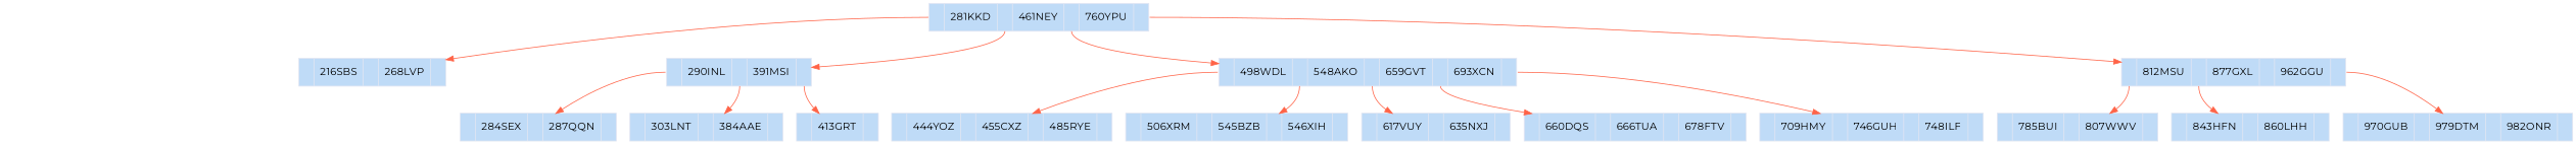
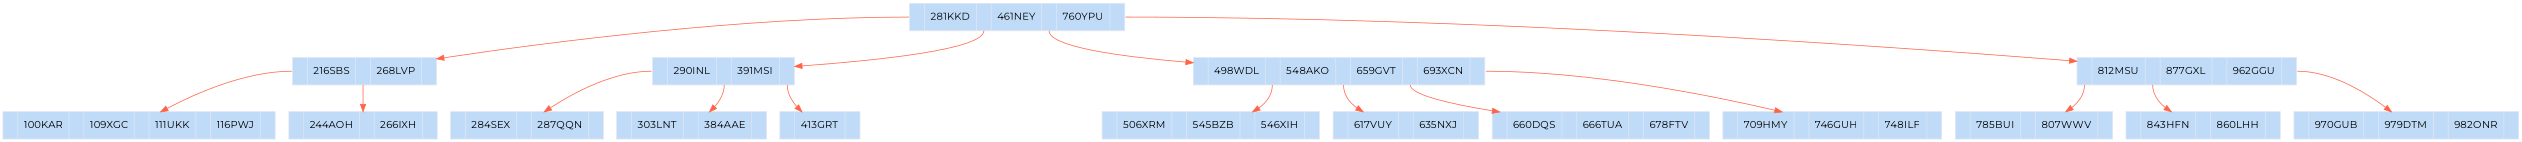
  digraph {
    bgcolor="#ffffff"
    fontcolor=black
    fontname=Montserrat
    node [color="#e1e5f2" fillcolor="#bfdbf7" fontcolor=black fontname=Montserrat shape=record style=filled]
    edge [color="#FF6347" fontcolor=white fontname=Montserrat tailport=f0]
    n1 [label="<f0>|281KKD|<f1>|461NEY|<f2>|760YPU|<f3>" width=1.2]
    n2 [label="<f0>|216SBS|<f1>|268LVP|<f2>" width=1.2]
    n3 [label="<f0>|290INL|<f1>|391MSI|<f2>" width=1.2]
    n4 [label="<f0>|498WDL|<f1>|548AKO|<f2>|659GVT|<f3>|693XCN|<f4>" width=1.2]
    n5 [label="<f0>|812MSU|<f1>|877GXL|<f2>|962GGU|<f3>" width=1.2]
+   n6 [label="<f0>|100KAR|<f1>|109XGC|<f2>|111UKK|<f3>|116PWJ|<f4>" width=1.2]
+   n7 [label="<f0>|244AOH|<f1>|266IXH|<f2>" width=1.2]
    n8 [label="<f0>|284SEX|<f1>|287QQN|<f2>" width=1.2]
    n9 [label="<f0>|303LNT|<f1>|384AAE|<f2>" width=1.2]
    n10 [label="<f0>|413GRT|<f1>" width=1.2]
-   n11 [label="<f0>|444YOZ|<f1>|455CXZ|<f2>|485RYE|<f3>" width=1.2]
    n12 [label="<f0>|506XRM|<f1>|545BZB|<f2>|546XIH|<f3>" width=1.2]
    n13 [label="<f0>|617VUY|<f1>|635NXJ|<f2>" width=1.2]
    n14 [label="<f0>|660DQS|<f1>|666TUA|<f2>|678FTV|<f3>" width=1.2]
    n15 [label="<f0>|709HMY|<f1>|746GUH|<f2>|748ILF|<f3>" width=1.2]
    n16 [label="<f0>|785BUI|<f1>|807WWV|<f2>" width=1.2]
    n17 [label="<f0>|843HFN|<f1>|860LHH|<f2>" width=1.2]
    n18 [label="<f0>|970GUB|<f1>|979DTM|<f2>|982ONR|<f3>" width=1.2]
    n1 -> n2
    n1 -> n3 [tailport=f1]
    n1 -> n4 [tailport=f2]
    n1 -> n5 [tailport=f3]
+   n2 -> n6
+   n2 -> n7 [tailport=f1]
    n3 -> n8
    n3 -> n9 [tailport=f1]
    n3 -> n10 [tailport=f2]
-   n4 -> n11
    n4 -> n12 [tailport=f1]
    n4 -> n13 [tailport=f2]
    n4 -> n14 [tailport=f3]
    n4 -> n15 [tailport=f4]
    n5 -> n16
    n5 -> n17 [tailport=f1]
    n5 -> n18 [tailport=f3]
  }
